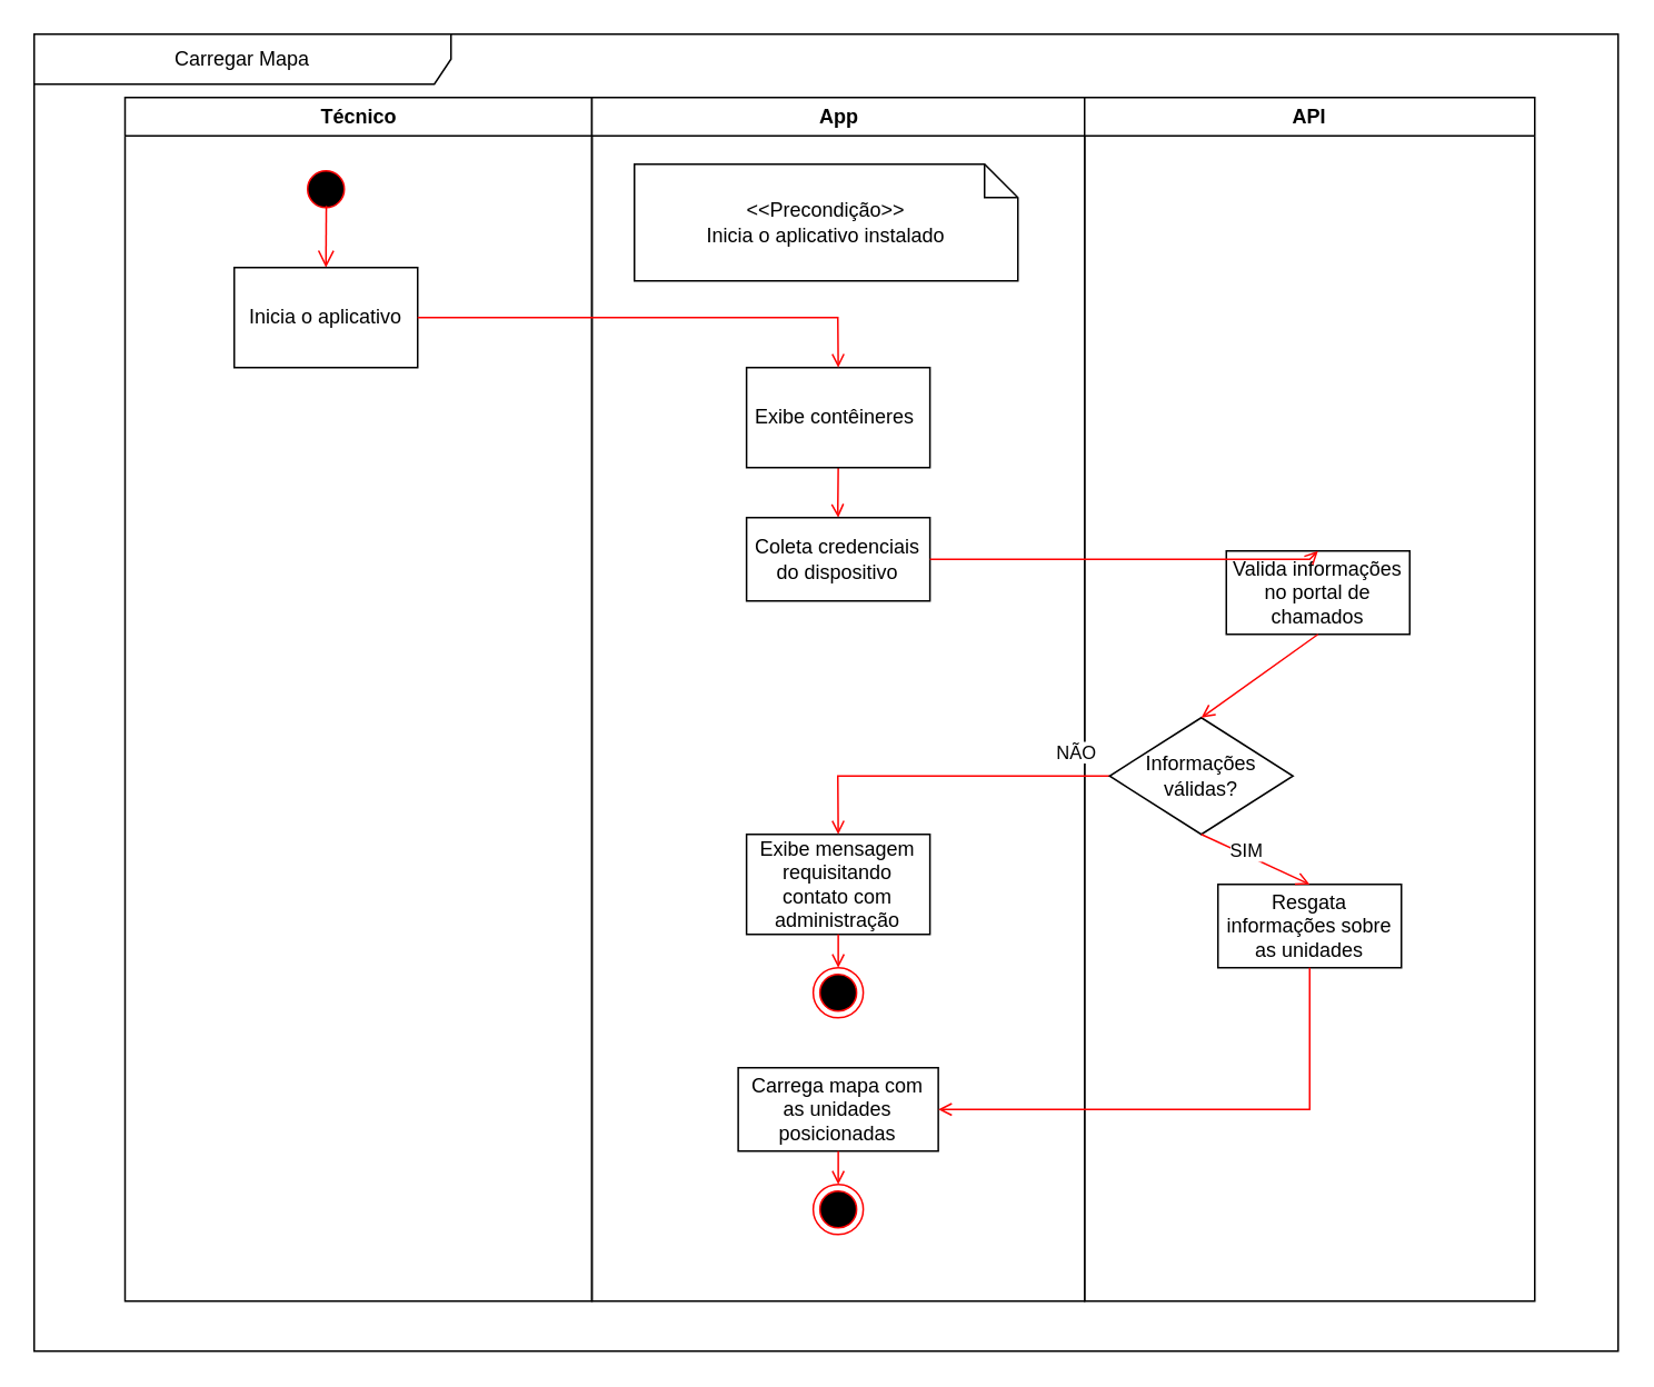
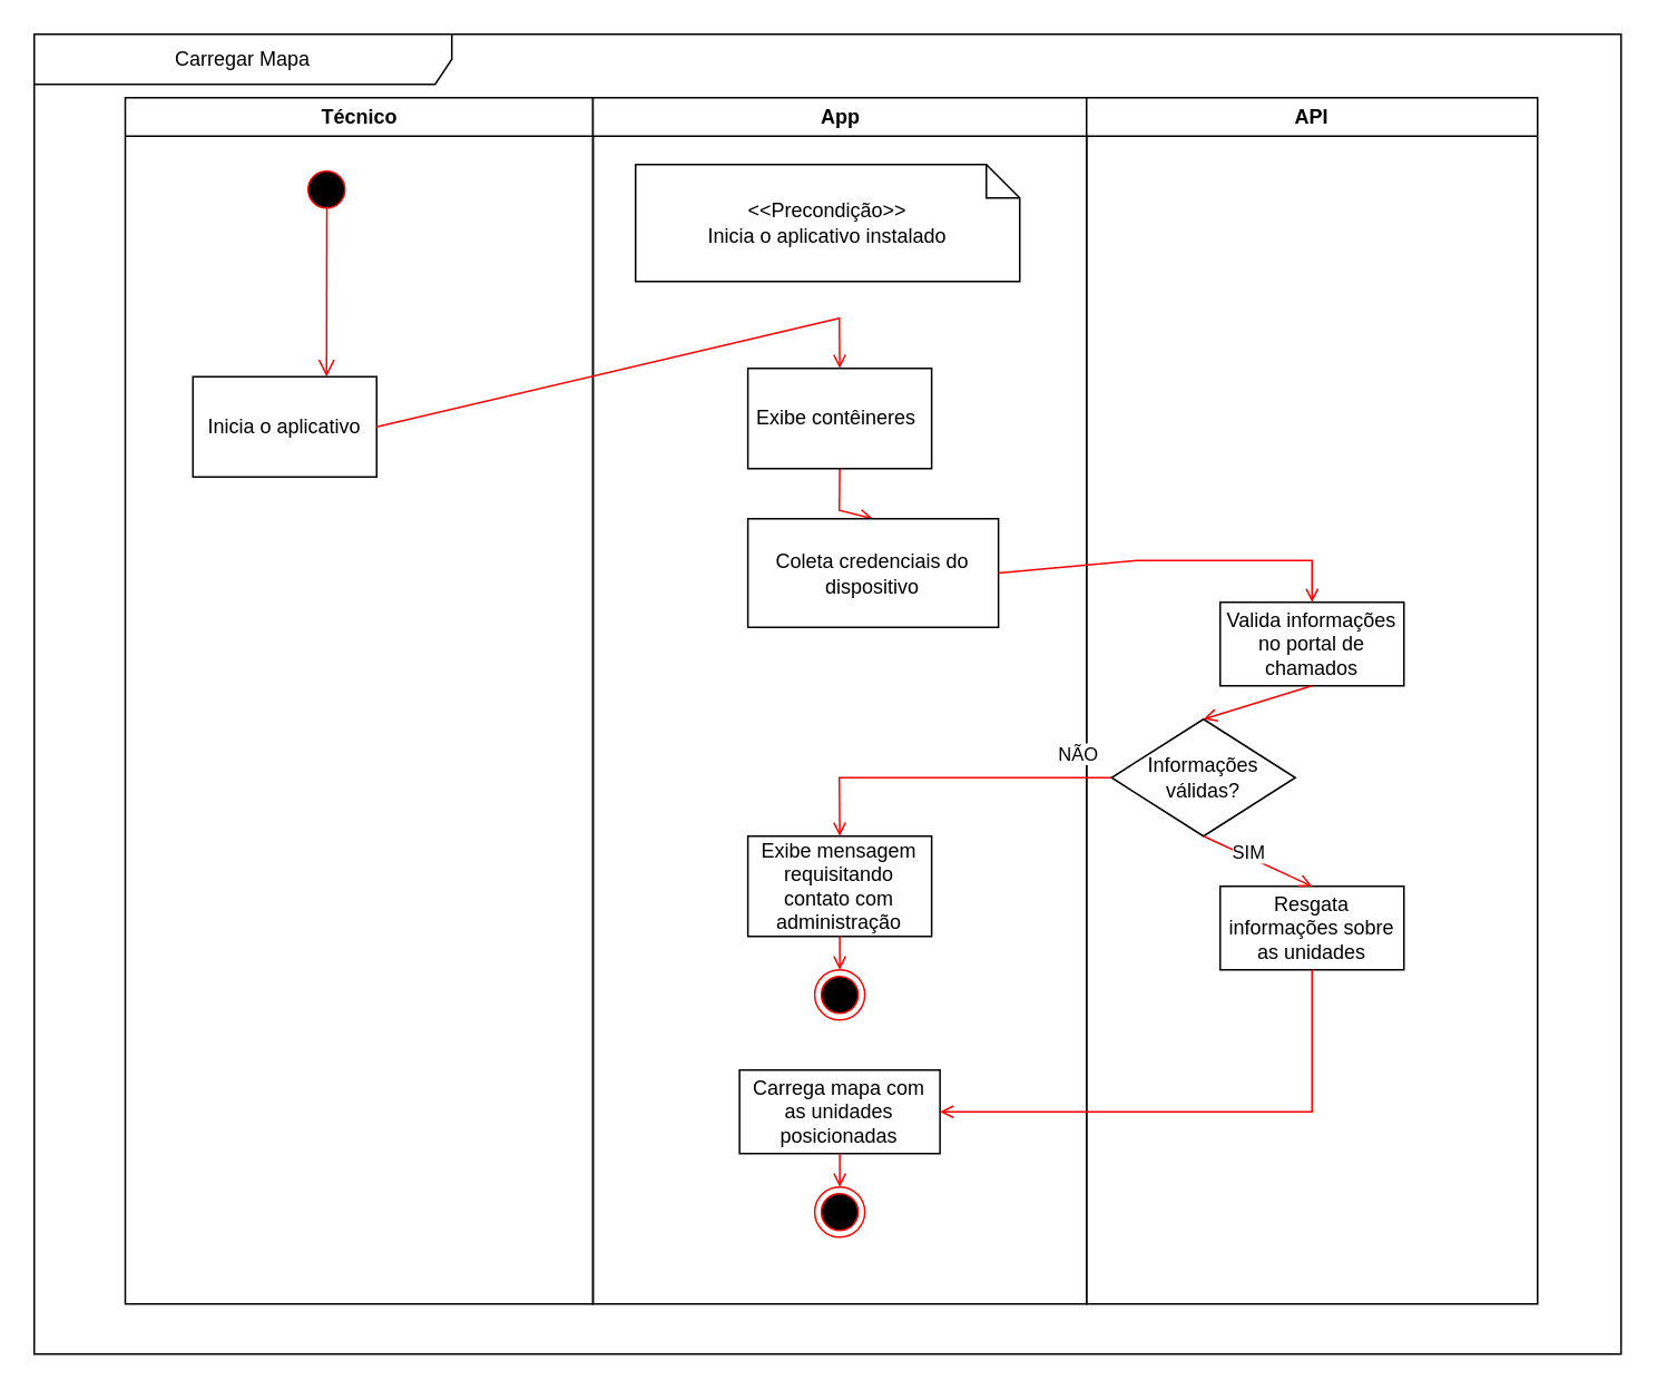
  <mxCell id="0" />
  <mxCell id="1" parent="0" />
  <mxCell id="2" value="Técnico" style="swimlane;whiteSpace=wrap" vertex="1" parent="1"><mxGeometry x="74.5" y="58" width="280" height="722" as="geometry" /></mxCell>
  <mxCell id="3" value="App" style="swimlane;whiteSpace=wrap" vertex="1" parent="1"><mxGeometry x="354.5" y="58" width="295.5" height="722" as="geometry" /></mxCell>
  <mxCell id="4" value="API" style="swimlane;whiteSpace=wrap" vertex="1" parent="1"><mxGeometry x="650" y="58" width="270" height="722" as="geometry" /></mxCell>
  <mxCell id="5" value="" style="endArrow=open;strokeColor=#FF0000;endFill=1;rounded=0;entryX=0.5;entryY=0;entryDx=0;entryDy=0;exitX=0.5;exitY=1;exitDx=0;exitDy=0;" edge="1" parent="1" source="12" target="14"><mxGeometry relative="1" as="geometry"><mxPoint x="255" y="305" as="sourcePoint" /><mxPoint x="530" y="400" as="targetPoint" /><Array as="points"><mxPoint x="502" y="305" /></Array></mxGeometry></mxCell>
  <mxCell id="6" value="Carregar Mapa" style="shape=umlFrame;whiteSpace=wrap;html=1;pointerEvents=0;width=250;height=30;" vertex="1" parent="1"><mxGeometry x="20" y="20" width="950" height="790" as="geometry" /></mxCell>
  <mxCell id="7" value="" style="ellipse;html=1;shape=endState;fillColor=#000000;strokeColor=#ff0000;" vertex="1" parent="1"><mxGeometry x="487.25" y="580" width="30" height="30" as="geometry" /></mxCell>
  <mxCell id="8" value="&amp;lt;&amp;lt;Precondição&amp;gt;&amp;gt;&lt;div&gt;Inicia o aplicativo instalado&lt;br&gt;&lt;/div&gt;" style="shape=note;size=20;whiteSpace=wrap;html=1;" vertex="1" parent="1"><mxGeometry x="380" y="98" width="230" height="70" as="geometry" /></mxCell>
  <mxCell id="9" value="" style="ellipse;shape=startState;fillColor=#000000;strokeColor=#ff0000;" vertex="1" parent="1"><mxGeometry x="180" y="98" width="30" height="30" as="geometry" /></mxCell>
  <mxCell id="10" value="" style="edgeStyle=elbowEdgeStyle;elbow=horizontal;verticalAlign=bottom;endArrow=open;endSize=8;strokeColor=#FF0000;endFill=1;rounded=0;exitX=0.507;exitY=0.833;exitDx=0;exitDy=0;exitPerimeter=0;" edge="1" parent="1" source="9" target="11"><mxGeometry x="484.5" y="148" as="geometry"><mxPoint x="475" y="148" as="targetPoint" /></mxGeometry></mxCell>
- <mxCell id="11" value="Inicia o aplicativo" style="whiteSpace=wrap;" vertex="1" parent="1"><mxGeometry x="140" y="160" width="110" height="60" as="geometry" /></mxCell>
+ <mxCell id="11" value="Inicia o aplicativo" style="whiteSpace=wrap;" vertex="1" parent="1"><mxGeometry x="115" y="225" width="110" height="60" as="geometry" /></mxCell>
  <mxCell id="12" value="Exibe contêineres " style="whiteSpace=wrap;" vertex="1" parent="1"><mxGeometry x="447.25" y="220" width="110" height="60" as="geometry" /></mxCell>
  <mxCell id="13" value="" style="endArrow=open;strokeColor=#FF0000;endFill=1;rounded=0;exitX=1;exitY=0.5;exitDx=0;exitDy=0;entryX=0.5;entryY=0;entryDx=0;entryDy=0;" edge="1" parent="1" source="11" target="12"><mxGeometry relative="1" as="geometry"><mxPoint x="310" y="210" as="sourcePoint" /><mxPoint x="541" y="192" as="targetPoint" /><Array as="points"><mxPoint x="502" y="190" /></Array></mxGeometry></mxCell>
- <mxCell id="14" value="Coleta credenciais do dispositivo" style="whiteSpace=wrap;" vertex="1" parent="1"><mxGeometry x="447.25" y="310" width="110" height="50" as="geometry" /></mxCell>
- <mxCell id="15" value="Valida informações no portal de chamados" style="whiteSpace=wrap;" vertex="1" parent="1"><mxGeometry x="735" y="330" width="110" height="50" as="geometry" /></mxCell>
+ <mxCell id="14" value="Coleta credenciais do dispositivo" style="whiteSpace=wrap;" vertex="1" parent="1"><mxGeometry x="447.25" y="310" width="150" height="65" as="geometry" /></mxCell>
+ <mxCell id="15" value="Valida informações no portal de chamados" style="whiteSpace=wrap;" vertex="1" parent="1"><mxGeometry x="730" y="360" width="110" height="50" as="geometry" /></mxCell>
  <mxCell id="16" value="Exibe mensagem requisitando contato com administração" style="whiteSpace=wrap;" vertex="1" parent="1"><mxGeometry x="447.25" y="500" width="110" height="60" as="geometry" /></mxCell>
  <mxCell id="17" value="Carrega mapa com as unidades posicionadas" style="whiteSpace=wrap;" vertex="1" parent="1"><mxGeometry x="442.25" y="640" width="120" height="50" as="geometry" /></mxCell>
  <mxCell id="18" value="" style="endArrow=open;strokeColor=#FF0000;endFill=1;rounded=0;entryX=0.5;entryY=0;entryDx=0;entryDy=0;exitX=0.5;exitY=1;exitDx=0;exitDy=0;" edge="1" parent="1" source="16" target="7"><mxGeometry relative="1" as="geometry"><mxPoint x="210" y="850" as="sourcePoint" /><mxPoint x="205" y="770" as="targetPoint" /><Array as="points" /></mxGeometry></mxCell>
  <mxCell id="19" value="" style="endArrow=open;strokeColor=#FF0000;endFill=1;rounded=0;entryX=0.5;entryY=0;entryDx=0;entryDy=0;exitX=0;exitY=0.5;exitDx=0;exitDy=0;" edge="1" parent="1" source="21" target="16"><mxGeometry relative="1" as="geometry"><mxPoint x="610" y="740" as="sourcePoint" /><mxPoint x="602.22" y="520" as="targetPoint" /><Array as="points"><mxPoint x="502" y="465" /></Array></mxGeometry></mxCell>
  <mxCell id="20" value="NÃO" style="edgeLabel;html=1;align=center;verticalAlign=middle;resizable=0;points=[];" vertex="1" connectable="0" parent="19"><mxGeometry x="-0.709" y="1" relative="1" as="geometry"><mxPoint x="8" y="-16" as="offset" /></mxGeometry></mxCell>
  <mxCell id="21" value="Informações válidas?" style="rhombus;whiteSpace=wrap;html=1;" vertex="1" parent="1"><mxGeometry x="665" y="430" width="110" height="70" as="geometry" /></mxCell>
  <mxCell id="22" value="" style="endArrow=open;strokeColor=#FF0000;endFill=1;rounded=0;entryX=0.5;entryY=0;entryDx=0;entryDy=0;exitX=0.5;exitY=1;exitDx=0;exitDy=0;" edge="1" parent="1" source="15" target="21"><mxGeometry relative="1" as="geometry"><mxPoint x="785" y="423" as="sourcePoint" /><mxPoint x="794.75" y="403" as="targetPoint" /><Array as="points" /></mxGeometry></mxCell>
  <mxCell id="23" value="" style="endArrow=open;strokeColor=#FF0000;endFill=1;rounded=0;exitX=1;exitY=0.5;exitDx=0;exitDy=0;entryX=0.5;entryY=0;entryDx=0;entryDy=0;" edge="1" parent="1" source="14" target="15"><mxGeometry relative="1" as="geometry"><mxPoint x="590" y="440" as="sourcePoint" /><mxPoint x="828" y="465" as="targetPoint" /><Array as="points"><mxPoint x="680" y="335" /><mxPoint x="785" y="335" /></Array></mxGeometry></mxCell>
  <mxCell id="24" value="Resgata informações sobre as unidades" style="whiteSpace=wrap;" vertex="1" parent="1"><mxGeometry x="730" y="530" width="110" height="50" as="geometry" /></mxCell>
  <mxCell id="25" value="" style="endArrow=open;strokeColor=#FF0000;endFill=1;rounded=0;exitX=0.5;exitY=1;exitDx=0;exitDy=0;entryX=0.5;entryY=0;entryDx=0;entryDy=0;" edge="1" parent="1" target="24" source="21"><mxGeometry relative="1" as="geometry"><mxPoint x="620" y="550" as="sourcePoint" /><mxPoint x="891" y="680" as="targetPoint" /></mxGeometry></mxCell>
  <mxCell id="26" value="SIM" style="edgeLabel;html=1;align=center;verticalAlign=middle;resizable=0;points=[];" vertex="1" connectable="0" parent="25"><mxGeometry x="-0.64" relative="1" as="geometry"><mxPoint x="15" y="4" as="offset" /></mxGeometry></mxCell>
  <mxCell id="27" value="" style="endArrow=open;strokeColor=#FF0000;endFill=1;rounded=0;entryX=1;entryY=0.5;entryDx=0;entryDy=0;exitX=0.5;exitY=1;exitDx=0;exitDy=0;" edge="1" parent="1" source="24" target="17"><mxGeometry relative="1" as="geometry"><mxPoint x="790.25" y="610" as="sourcePoint" /><mxPoint x="562.25" y="645" as="targetPoint" /><Array as="points"><mxPoint x="785" y="665" /></Array></mxGeometry></mxCell>
  <mxCell id="28" value="" style="ellipse;html=1;shape=endState;fillColor=#000000;strokeColor=#ff0000;" vertex="1" parent="1"><mxGeometry x="487.25" y="710" width="30" height="30" as="geometry" /></mxCell>
  <mxCell id="29" value="" style="endArrow=open;strokeColor=#FF0000;endFill=1;rounded=0;entryX=0.5;entryY=0;entryDx=0;entryDy=0;exitX=0.5;exitY=1;exitDx=0;exitDy=0;" edge="1" parent="1" target="28" source="17"><mxGeometry relative="1" as="geometry"><mxPoint x="502" y="690" as="sourcePoint" /><mxPoint x="205" y="900" as="targetPoint" /><Array as="points" /></mxGeometry></mxCell>
